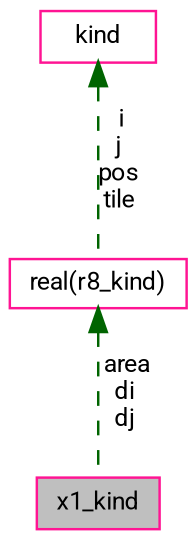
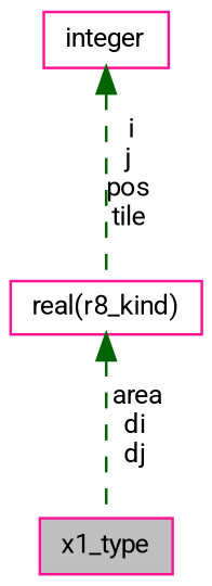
  digraph {
    fontname=Roboto
    node [color=deeppink fillcolor=white fontname=Roboto fontsize=10 shape=record style=filled]
    edge [color=darkgreen dir=back fontname=Roboto fontsize=10 labelfontname=Helvetica labelfontsize=10 style=dashed]
-   n1 [fillcolor=grey75 fontcolor=black height=0.2 label=x1_kind width=0.4]
+   n1 [fillcolor=grey75 fontcolor=black height=0.2 label=x1_type width=0.4]
    n2 [height=0.2 label="real(r8_kind)" width=0.4]
-   n3 [height=0.2 label=kind width=0.4]
+   n3 [height=0.2 label=integer width=0.4]
    n2 -> n1 [label=" area\ndi\ndj"]
    n3 -> n2 [label=" i\nj\npos\ntile"]
  }
